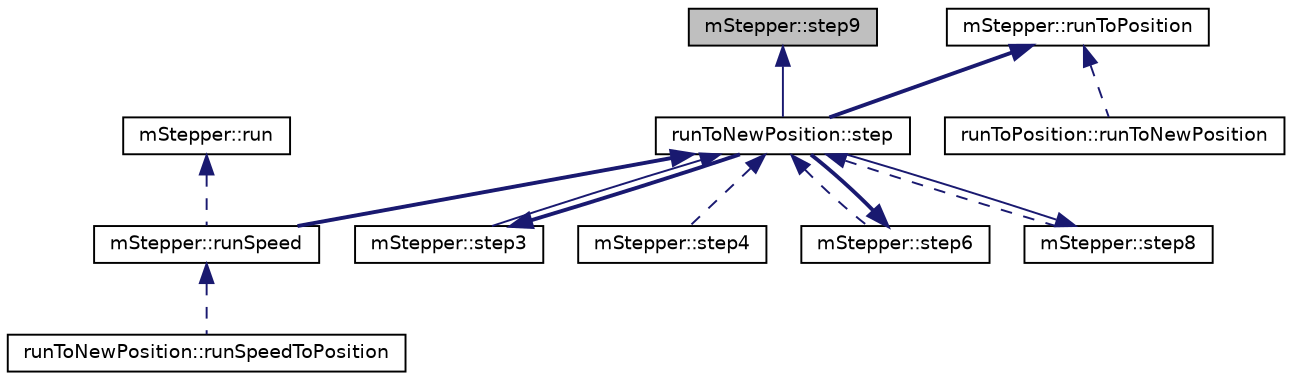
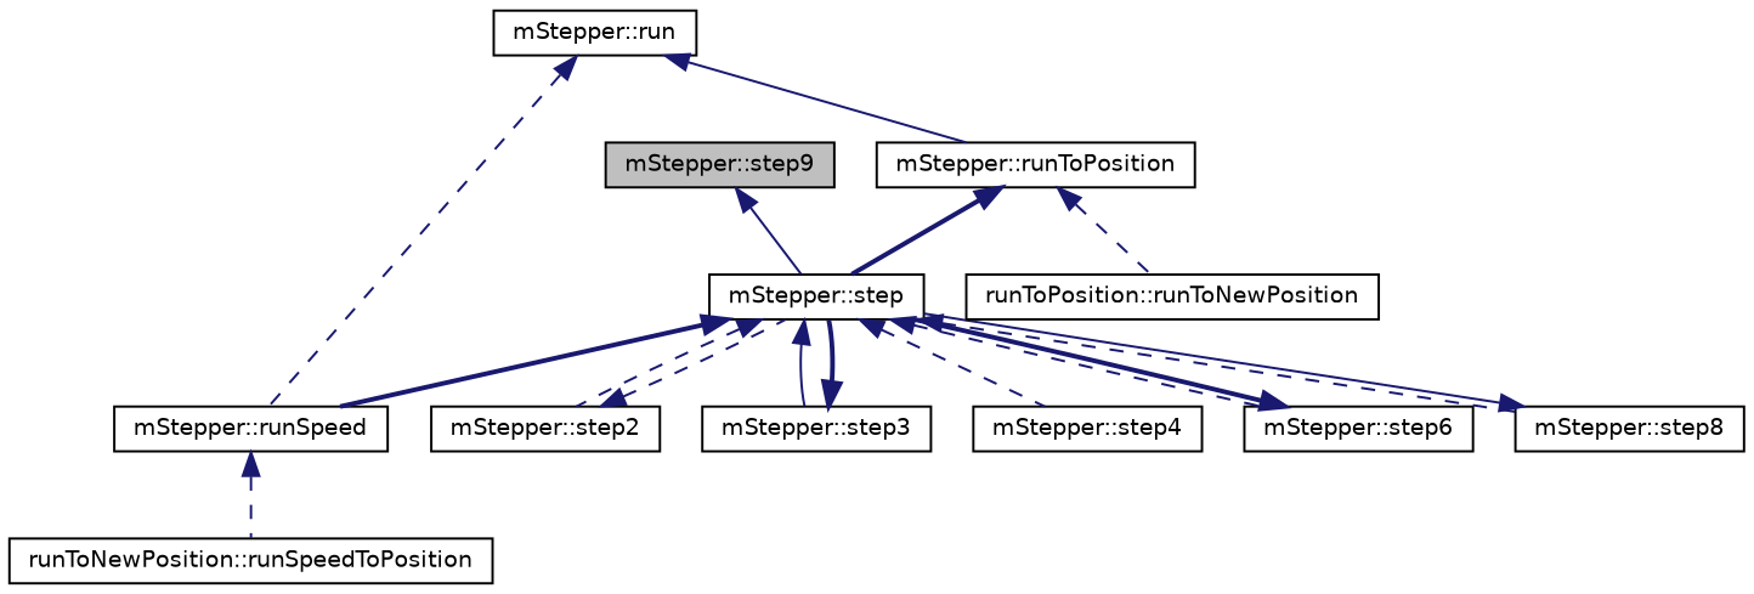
  digraph {
    rankdir=TB
    node [color=black fillcolor=white fontname=Helvetica fontsize=10 shape=record style=filled]
    edge [color=midnightblue dir=back fontname=Helvetica fontsize=10 labelfontname=Helvetica labelfontsize=10 style=dashed]
    n1 [fillcolor=grey75 fontcolor=black height=0.2 label="mStepper::step9" width=0.4]
-   n2 [height=0.2 label="runToNewPosition::step" width=0.4]
+   n2 [height=0.2 label="mStepper::step" width=0.4]
    n3 [height=0.2 label="mStepper::runSpeed" width=0.4]
+   n4 [height=0.2 label="mStepper::step2" width=0.4]
    n5 [height=0.2 label="mStepper::step3" width=0.4]
    n6 [height=0.2 label="mStepper::step4" width=0.4]
    n7 [height=0.2 label="mStepper::step6" width=0.4]
    n8 [height=0.2 label="mStepper::step8" width=0.4]
    n9 [height=0.2 label="runToNewPosition::runSpeedToPosition" width=0.4]
    n10 [height=0.2 label="mStepper::run" width=0.4]
    n11 [height=0.2 label="mStepper::runToPosition" width=0.4]
    n12 [height=0.2 label="runToPosition::runToNewPosition" width=0.4]
    n1 -> n2 [style=solid]
    n2 -> n3 [style=bold]
+   n2 -> n4
    n2 -> n5 [style=solid]
    n2 -> n6
    n2 -> n7
    n2 -> n8
    n3 -> n9
+   n4 -> n2
    n5 -> n2 [style=bold]
    n7 -> n2 [style=bold]
    n8 -> n2 [style=solid]
    n10 -> n3
+   n10 -> n11 [style=solid]
    n11 -> n2 [style=bold]
    n11 -> n12
  }
